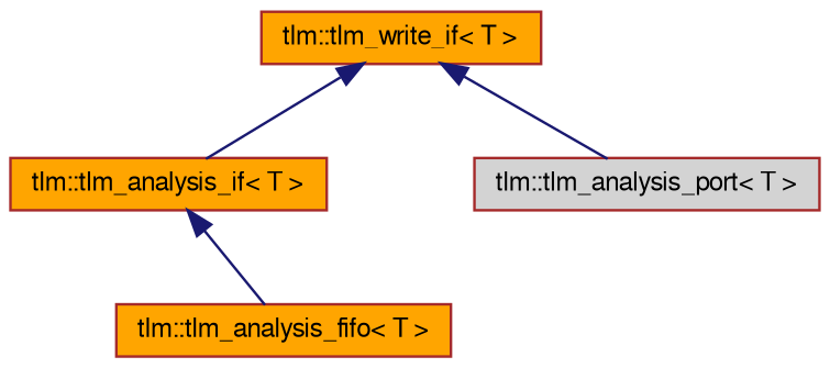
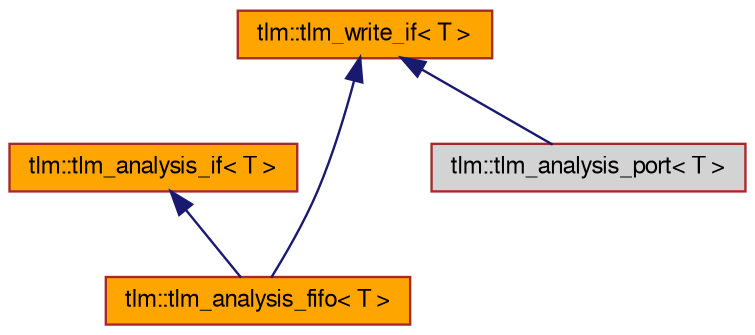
  digraph {
    node [color=brown fillcolor=orange fontname=FreeSans fontsize=10 shape=record style=filled]
    edge [color=midnightblue dir=back fontname=FreeSans fontsize=10 labelfontname=FreeSans labelfontsize=10 style=solid]
    n1 [fontcolor=black height=0.2 label="tlm::tlm_analysis_if\< T \>" width=0.4]
    n2 [height=0.2 label="tlm::tlm_analysis_fifo\< T \>" width=0.4]
    n3 [fillcolor=lightgrey height=0.2 label="tlm::tlm_analysis_port\< T \>" width=0.4]
    n4 [height=0.2 label="tlm::tlm_write_if\< T \>" width=0.4]
    n1 -> n2
-   n4 -> n1
+   n4 -> n2
    n4 -> n3
  }
